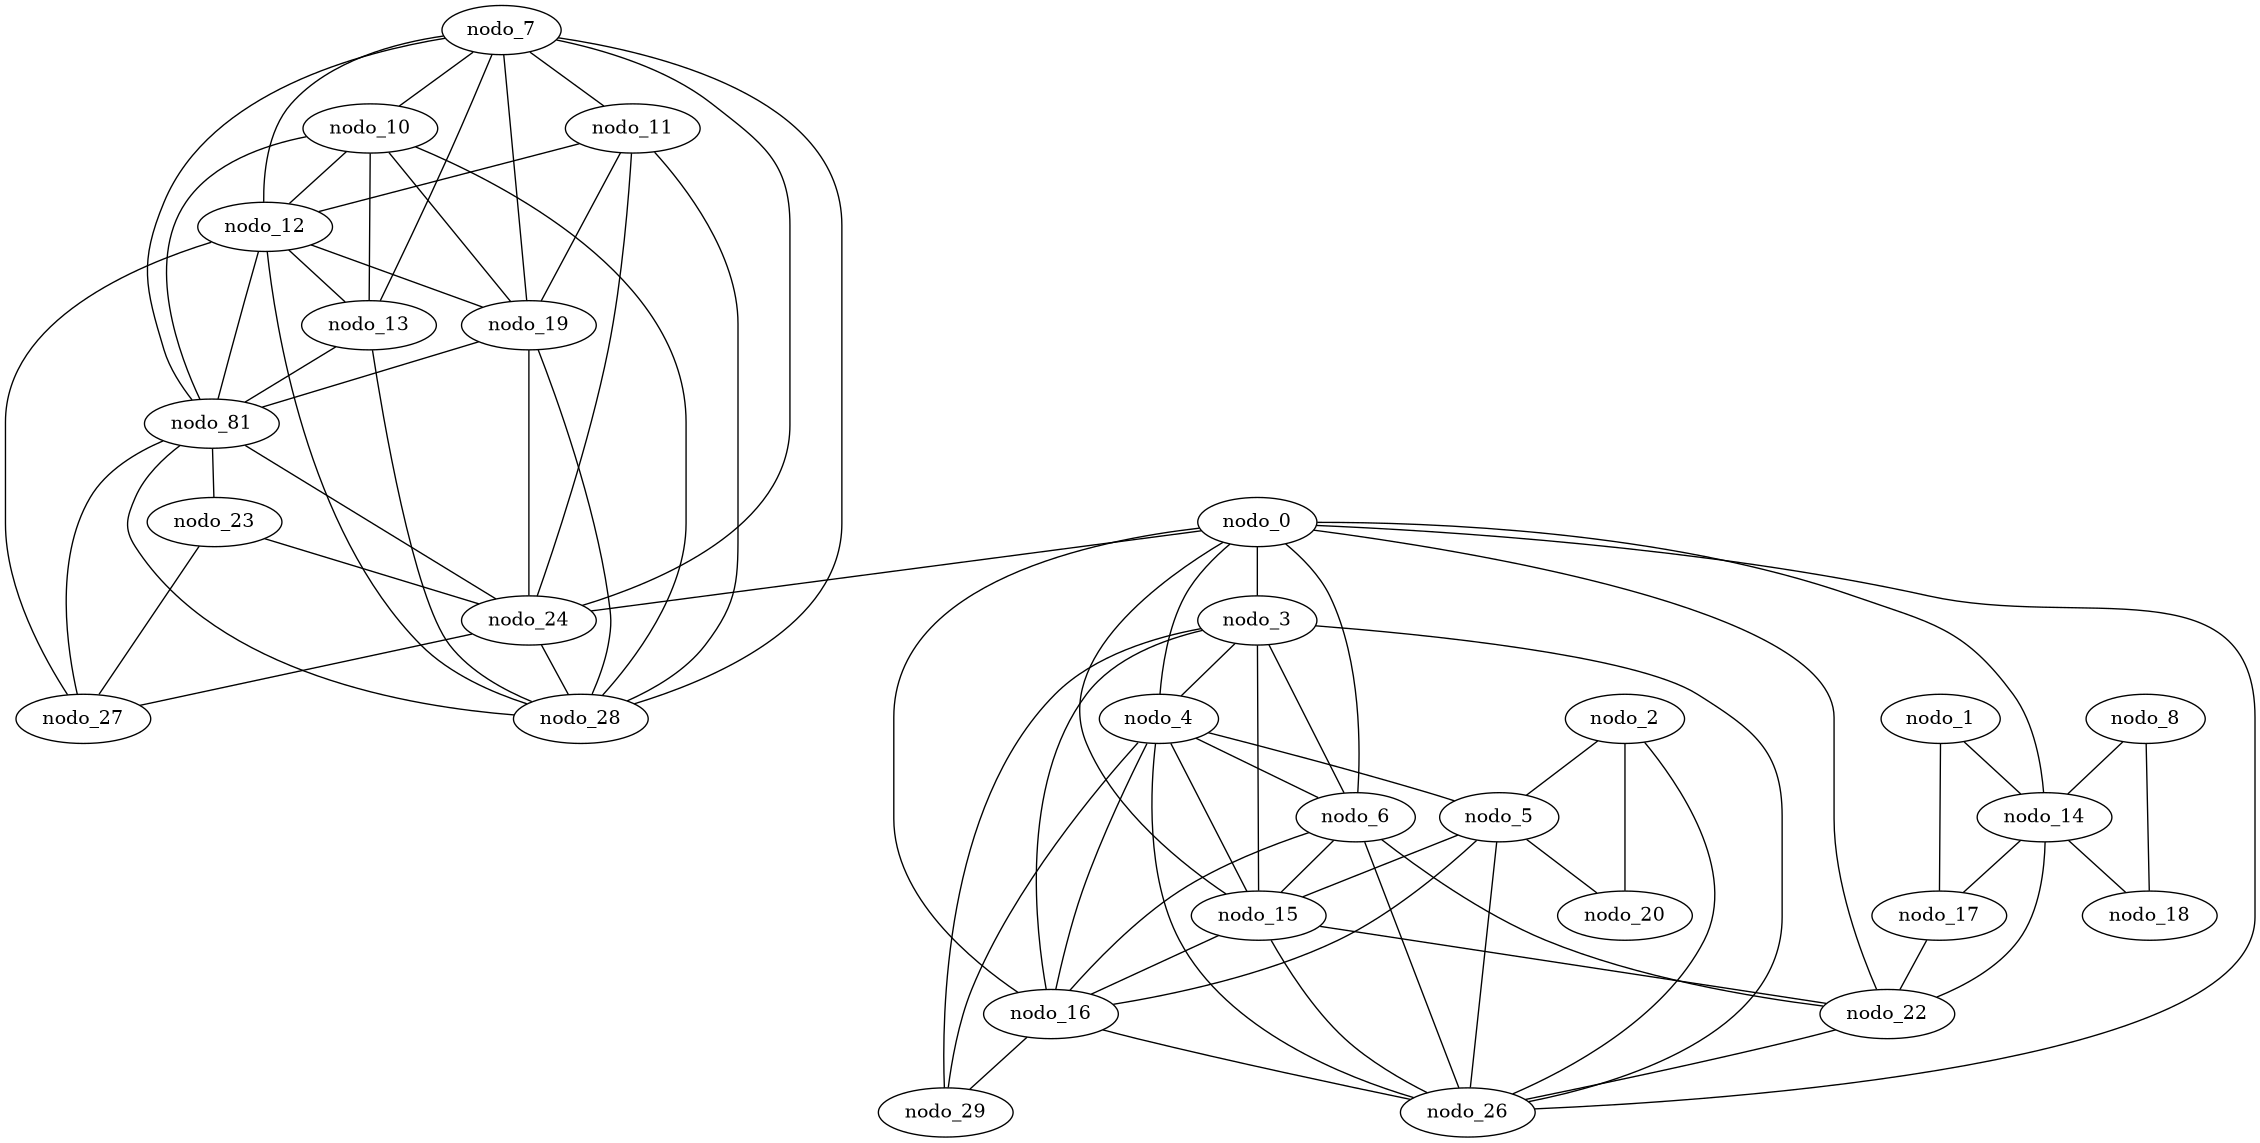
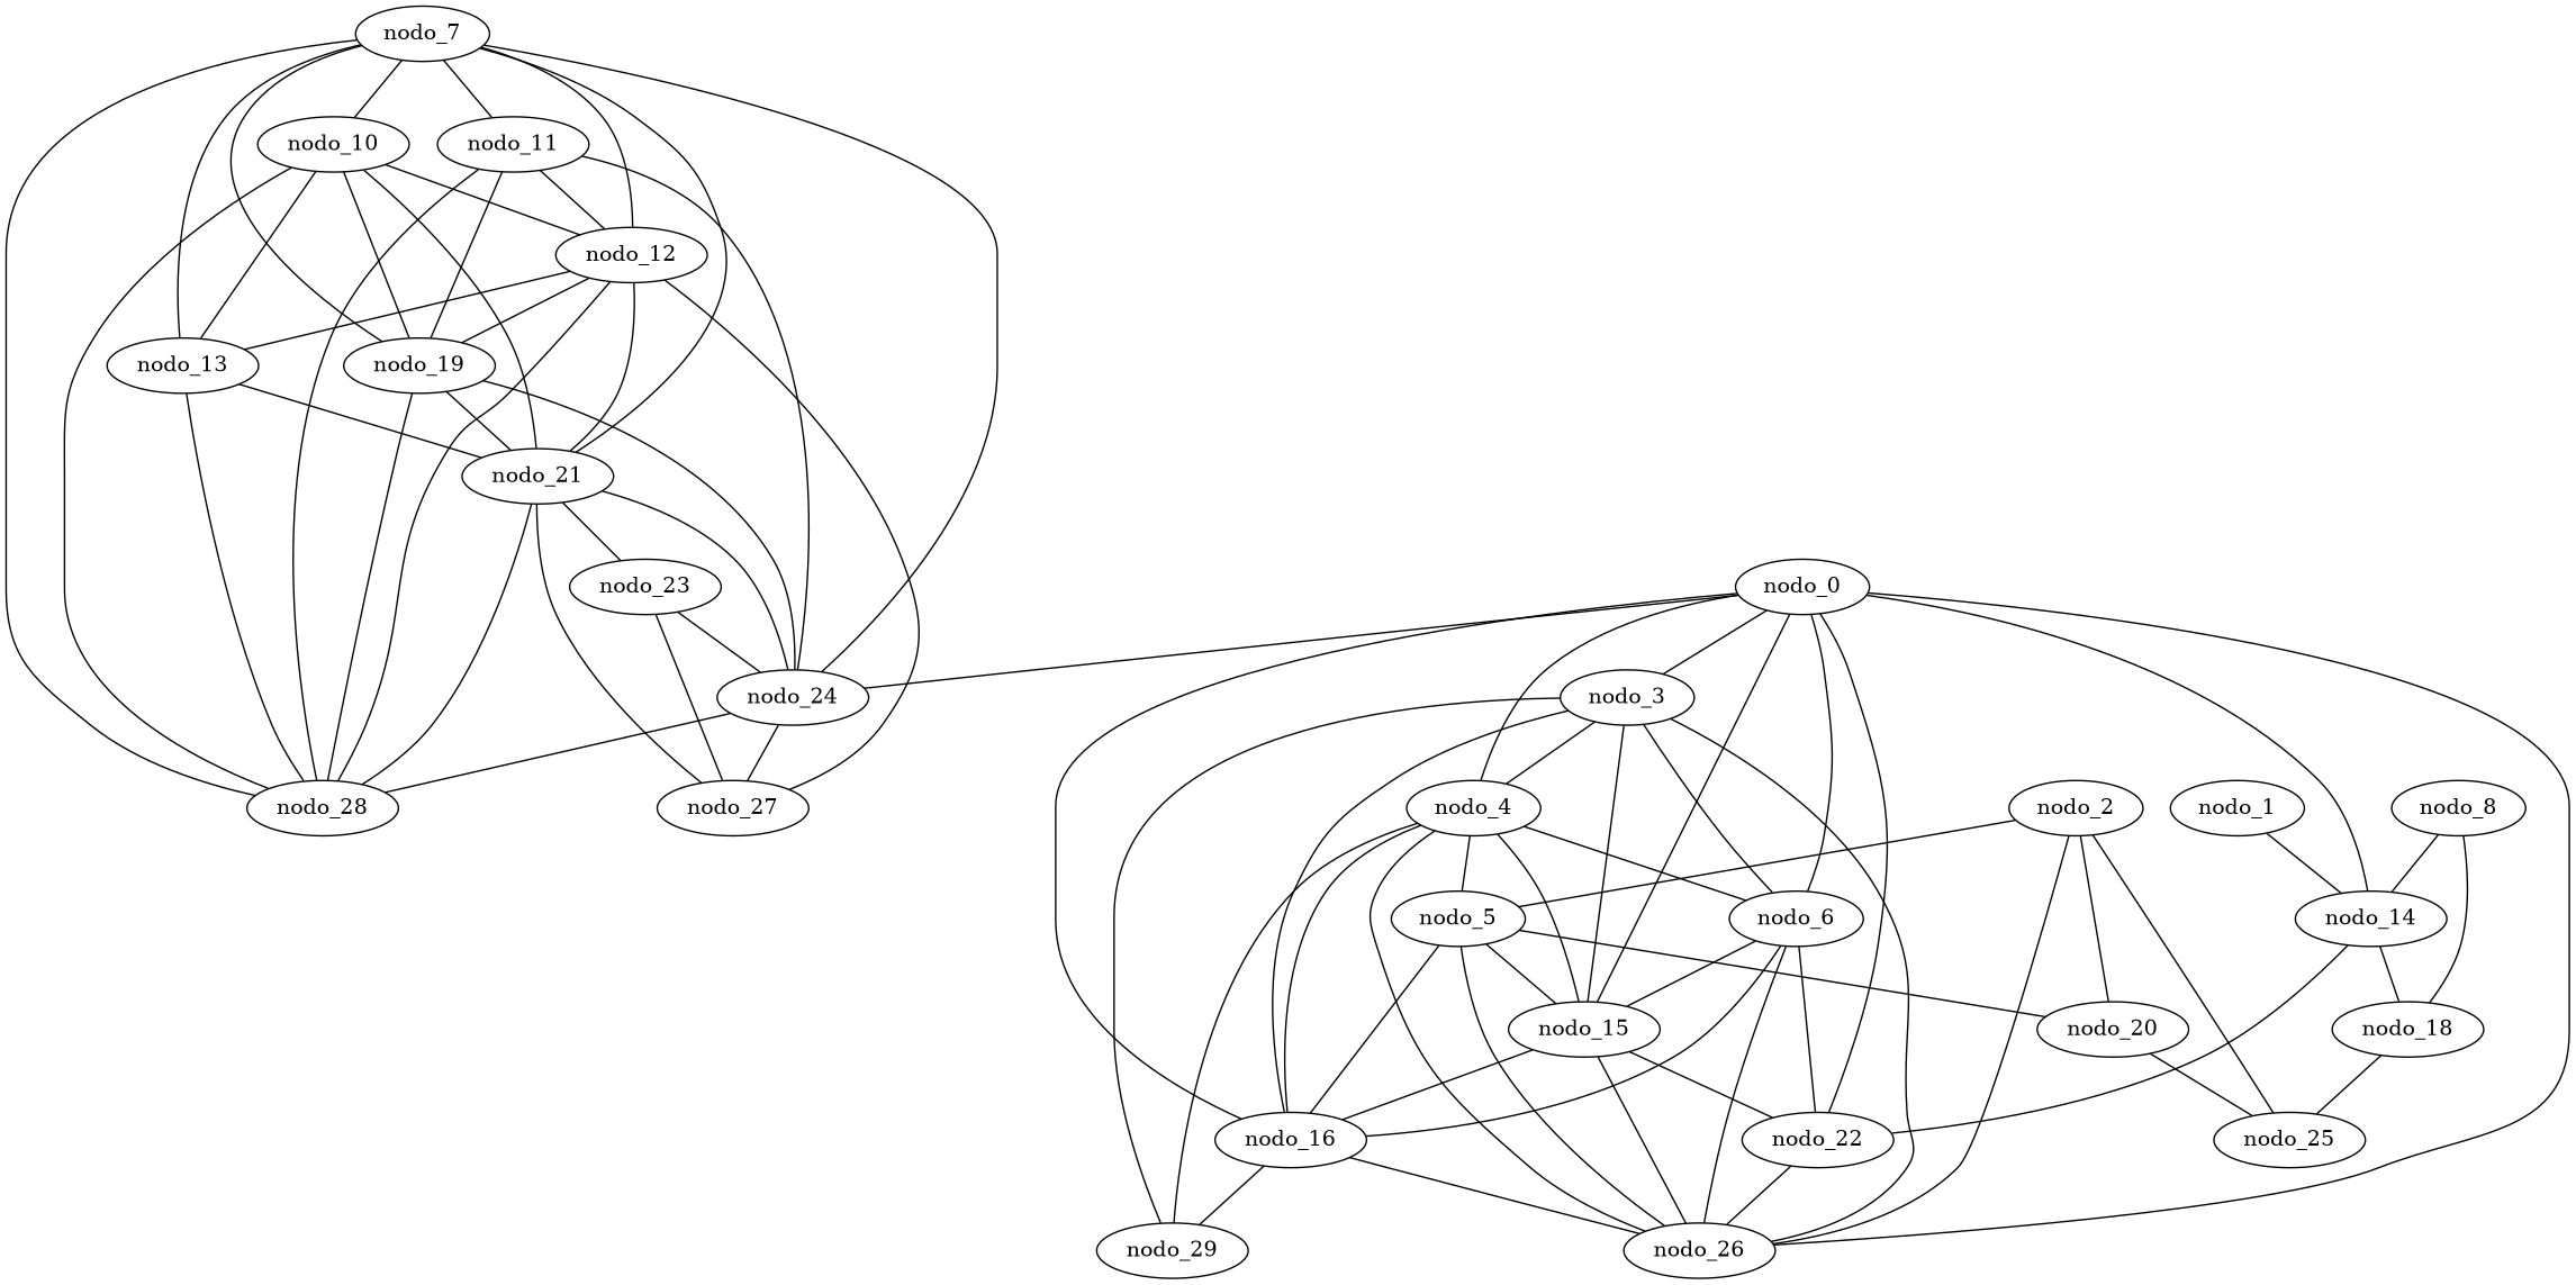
  graph {
    nodo_10
    nodo_19
    nodo_12
    nodo_13
    nodo_28
-   nodo_21 [label=nodo_81]
+   nodo_21
    nodo_24
    nodo_27
    nodo_23
    nodo_0
    nodo_16
    nodo_15
    nodo_14
    nodo_4
    nodo_26
    nodo_22
    nodo_3
    nodo_6
    nodo_29
    nodo_18
-   nodo_17
    nodo_5
+   nodo_25
    nodo_20
    nodo_11
    nodo_8
    nodo_7
    nodo_1
    nodo_2
    nodo_10 -- nodo_19
    nodo_10 -- nodo_12
    nodo_10 -- nodo_13
    nodo_10 -- nodo_28
    nodo_10 -- nodo_21
    nodo_19 -- nodo_28
    nodo_19 -- nodo_21
    nodo_19 -- nodo_24
    nodo_12 -- nodo_19
    nodo_12 -- nodo_13
    nodo_12 -- nodo_28
    nodo_12 -- nodo_21
    nodo_12 -- nodo_27
    nodo_13 -- nodo_28
    nodo_13 -- nodo_21
    nodo_21 -- nodo_28
    nodo_21 -- nodo_24
    nodo_21 -- nodo_27
    nodo_21 -- nodo_23
    nodo_24 -- nodo_28
    nodo_24 -- nodo_27
    nodo_23 -- nodo_24
    nodo_23 -- nodo_27
    nodo_0 -- nodo_24
    nodo_0 -- nodo_16
    nodo_0 -- nodo_15
    nodo_0 -- nodo_14
    nodo_0 -- nodo_4
    nodo_0 -- nodo_26
    nodo_0 -- nodo_22
    nodo_0 -- nodo_3
    nodo_0 -- nodo_6
    nodo_16 -- nodo_26
    nodo_16 -- nodo_29
    nodo_15 -- nodo_16
    nodo_15 -- nodo_26
    nodo_15 -- nodo_22
    nodo_14 -- nodo_22
    nodo_14 -- nodo_18
-   nodo_14 -- nodo_17
    nodo_4 -- nodo_16
    nodo_4 -- nodo_15
    nodo_4 -- nodo_26
    nodo_4 -- nodo_6
    nodo_4 -- nodo_29
    nodo_4 -- nodo_5
    nodo_22 -- nodo_26
    nodo_3 -- nodo_16
    nodo_3 -- nodo_15
    nodo_3 -- nodo_4
    nodo_3 -- nodo_26
    nodo_3 -- nodo_6
    nodo_3 -- nodo_29
    nodo_6 -- nodo_16
    nodo_6 -- nodo_15
    nodo_6 -- nodo_26
    nodo_6 -- nodo_22
-   nodo_17 -- nodo_22
+   nodo_18 -- nodo_25
    nodo_5 -- nodo_16
    nodo_5 -- nodo_15
    nodo_5 -- nodo_26
    nodo_5 -- nodo_20
+   nodo_20 -- nodo_25
    nodo_11 -- nodo_19
    nodo_11 -- nodo_12
    nodo_11 -- nodo_28
    nodo_11 -- nodo_24
    nodo_8 -- nodo_14
    nodo_8 -- nodo_18
    nodo_7 -- nodo_10
    nodo_7 -- nodo_19
    nodo_7 -- nodo_12
    nodo_7 -- nodo_13
    nodo_7 -- nodo_28
    nodo_7 -- nodo_21
    nodo_7 -- nodo_24
    nodo_7 -- nodo_11
    nodo_1 -- nodo_14
-   nodo_1 -- nodo_17
    nodo_2 -- nodo_26
    nodo_2 -- nodo_5
+   nodo_2 -- nodo_25
    nodo_2 -- nodo_20
  }
